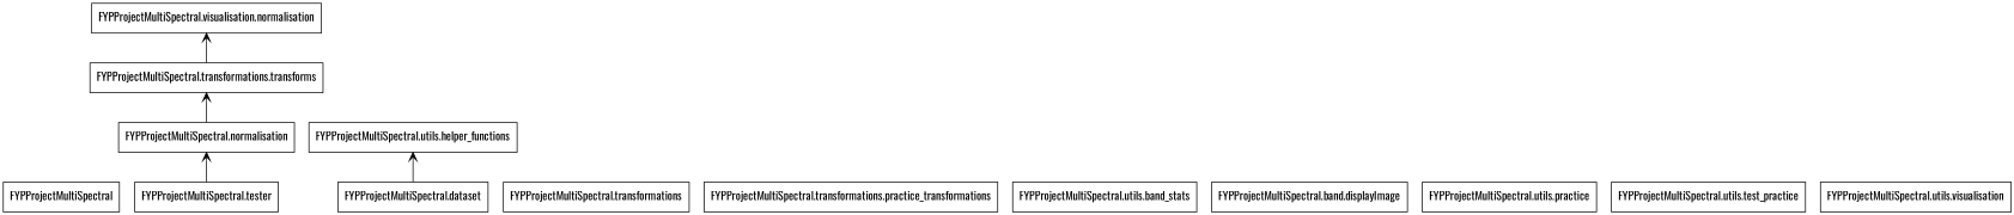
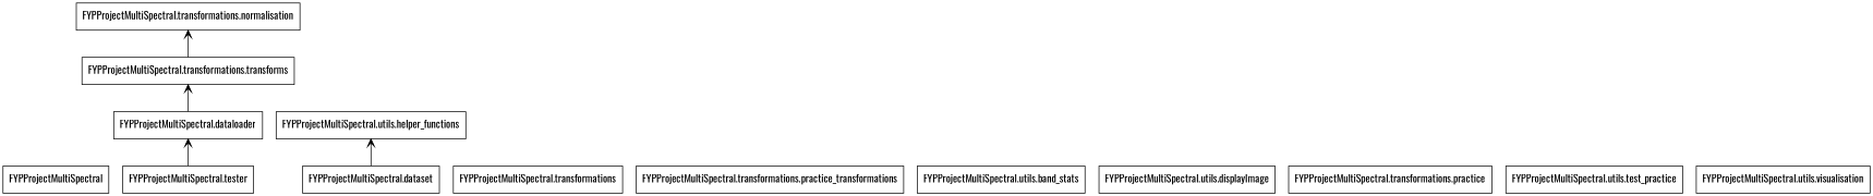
  digraph {
    fontname=Oswald
    rankdir=BT
    node [color=black fontname=Oswald shape=box style=solid]
    edge [arrowhead=open arrowtail=none fontname=Oswald]
    n1 [label=FYPProjectMultiSpectral]
-   n2 [label="FYPProjectMultiSpectral.normalisation"]
+   n2 [label="FYPProjectMultiSpectral.dataloader"]
    n3 [label="FYPProjectMultiSpectral.transformations.transforms"]
-   n4 [label="FYPProjectMultiSpectral.visualisation.normalisation"]
+   n4 [label="FYPProjectMultiSpectral.transformations.normalisation"]
    n5 [label="FYPProjectMultiSpectral.dataset"]
    n6 [label="FYPProjectMultiSpectral.utils.helper_functions"]
    n7 [label="FYPProjectMultiSpectral.tester"]
    n8 [label="FYPProjectMultiSpectral.transformations"]
    n9 [label="FYPProjectMultiSpectral.transformations.practice_transformations"]
    n10 [label="FYPProjectMultiSpectral.utils.band_stats"]
-   n11 [label="FYPProjectMultiSpectral.band.displayImage"]
-   n12 [label="FYPProjectMultiSpectral.utils.practice"]
+   n11 [label="FYPProjectMultiSpectral.utils.displayImage"]
+   n12 [label="FYPProjectMultiSpectral.transformations.practice"]
    n13 [label="FYPProjectMultiSpectral.utils.test_practice"]
    n14 [label="FYPProjectMultiSpectral.utils.visualisation"]
    n2 -> n3
    n3 -> n4
    n5 -> n6
    n7 -> n2
  }
